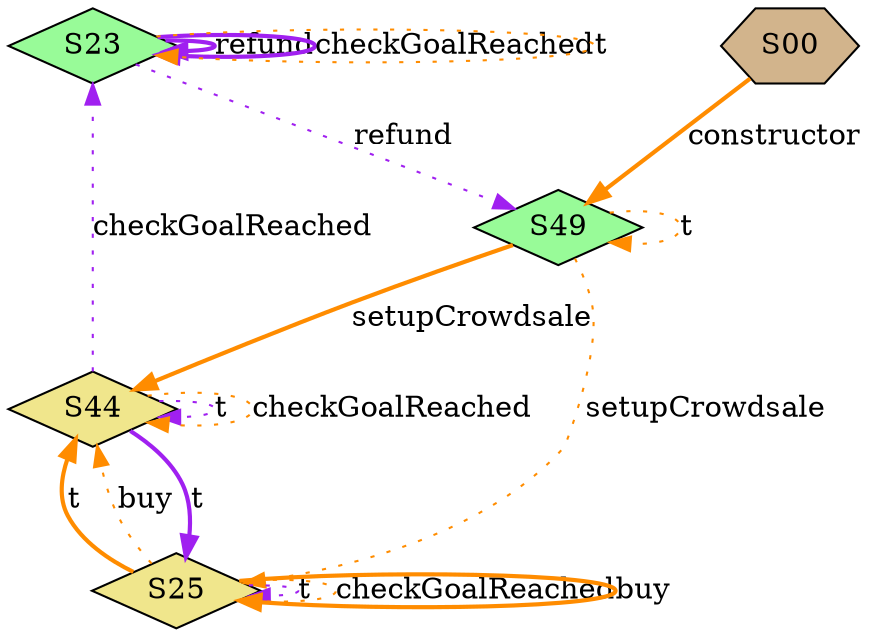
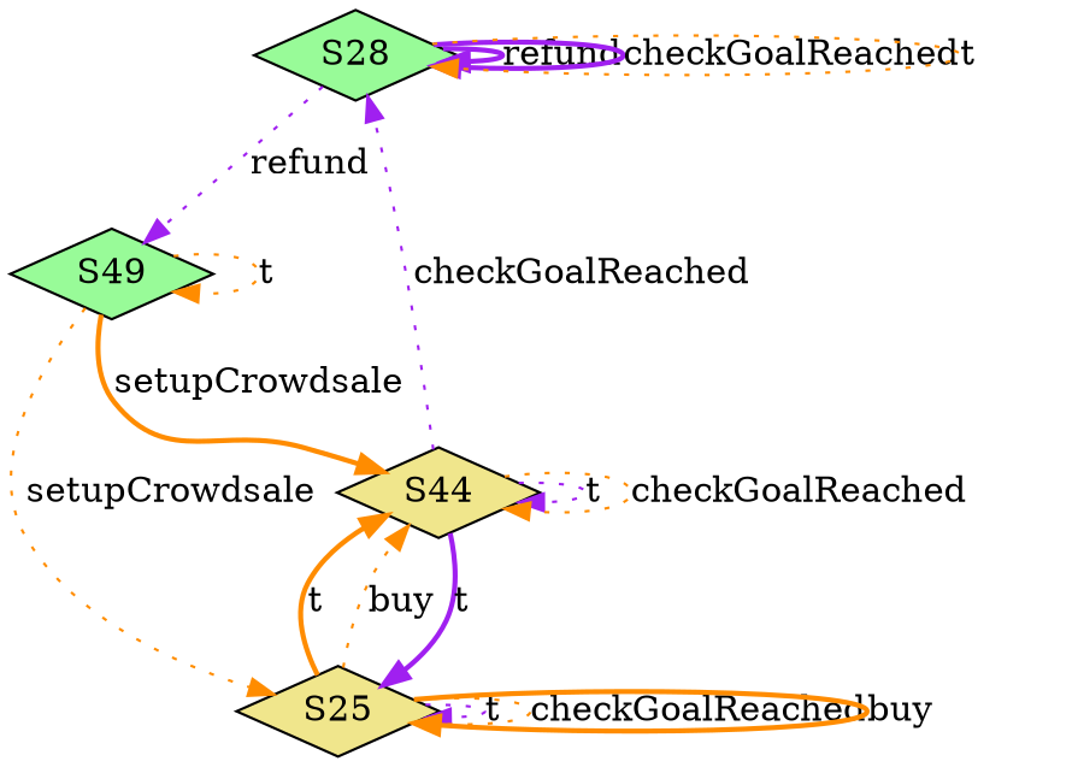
  digraph {
    node [fillcolor=palegreen shape=diamond style=filled]
    edge [color=darkorange style=dotted]
-   S23
+   S23 [label=S28]
    S49
    S44 [fillcolor=khaki]
    S25 [fillcolor=khaki]
-   S00 [fillcolor=tan shape=hexagon]
    S23 -> S23 [color=purple label=refund style=bold]
    S23 -> S23 [color=purple label=checkGoalReached style=bold]
    S23 -> S23 [label=t]
    S23 -> S49 [color=purple label=refund]
    S49 -> S49 [label=t]
    S49 -> S44 [label=setupCrowdsale style=bold]
    S49 -> S25 [label=setupCrowdsale]
    S44 -> S23 [color=purple label=checkGoalReached]
    S44 -> S44 [color=purple label=t]
    S44 -> S44 [label=checkGoalReached]
    S44 -> S25 [color=purple label=t style=bold]
    S25 -> S44 [label=t style=bold]
    S25 -> S44 [label=buy]
    S25 -> S25 [color=purple label=t]
    S25 -> S25 [label=checkGoalReached]
    S25 -> S25 [label=buy style=bold]
-   S00 -> S49 [label=constructor style=bold]
  }
